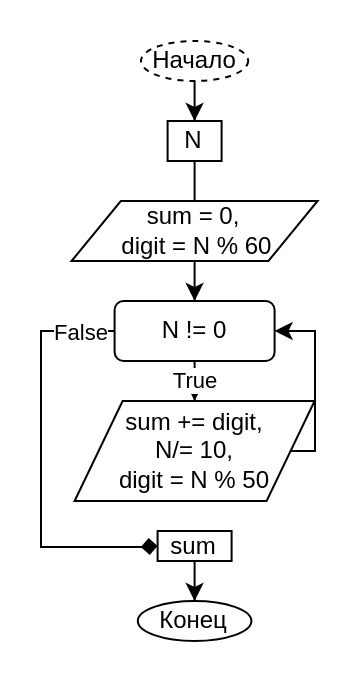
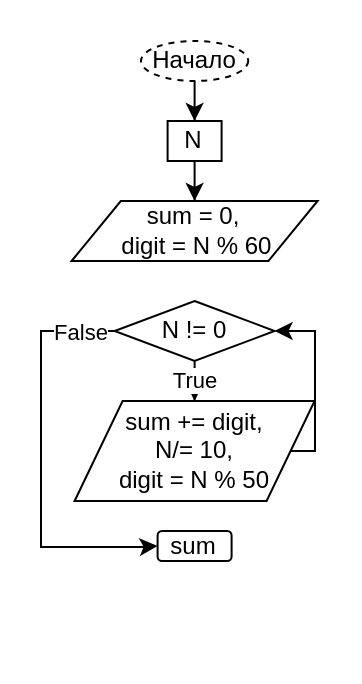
  <mxCell id="0" />
  <mxCell id="1" parent="0" />
  <mxCell id="2" style="edgeStyle=orthogonalEdgeStyle;rounded=0;orthogonalLoop=1;jettySize=auto;html=1;entryX=0.5;entryY=0;entryDx=0;entryDy=0;" edge="1" parent="1" source="3" target="6"><mxGeometry relative="1" as="geometry" /></mxCell>
  <mxCell id="3" value="Начало" style="ellipse;whiteSpace=wrap;html=1;dashed=1;" vertex="1" parent="1"><mxGeometry x="70" y="20" width="53.6" height="20" as="geometry" /></mxCell>
- <mxCell id="4" value="Конец" style="ellipse;whiteSpace=wrap;html=1;" vertex="1" parent="1"><mxGeometry x="68.4" y="300" width="56.8" height="20" as="geometry" /></mxCell>
- <mxCell id="5" style="edgeStyle=orthogonalEdgeStyle;rounded=0;orthogonalLoop=1;jettySize=auto;html=1;entryX=0.5;entryY=0;entryDx=0;entryDy=0;endArrow=none;" edge="1" parent="1" source="6" target="8"><mxGeometry relative="1" as="geometry" /></mxCell>
+ <mxCell id="5" style="edgeStyle=orthogonalEdgeStyle;rounded=0;orthogonalLoop=1;jettySize=auto;html=1;entryX=0.5;entryY=0;entryDx=0;entryDy=0;" edge="1" parent="1" source="6" target="8"><mxGeometry relative="1" as="geometry" /></mxCell>
  <mxCell id="6" value="N" style="rounded=0;whiteSpace=wrap;html=1;" vertex="1" parent="1"><mxGeometry x="83.3" y="60" width="27" height="20" as="geometry" /></mxCell>
- <mxCell id="7" style="edgeStyle=orthogonalEdgeStyle;rounded=0;orthogonalLoop=1;jettySize=auto;html=1;entryX=0.5;entryY=0;entryDx=0;entryDy=0;" edge="1" parent="1" source="8" target="12"><mxGeometry relative="1" as="geometry" /></mxCell>
  <mxCell id="8" value="sum = 0,&lt;br&gt;&amp;nbsp;digit = N % 60" style="shape=parallelogram;perimeter=parallelogramPerimeter;whiteSpace=wrap;html=1;" vertex="1" parent="1"><mxGeometry x="35.3" y="100" width="123" height="30" as="geometry" /></mxCell>
  <mxCell id="9" value="True" style="edgeStyle=orthogonalEdgeStyle;rounded=0;orthogonalLoop=1;jettySize=auto;html=1;entryX=0.5;entryY=0;entryDx=0;entryDy=0;" edge="1" parent="1" source="12" target="14"><mxGeometry relative="1" as="geometry" /></mxCell>
- <mxCell id="10" style="edgeStyle=orthogonalEdgeStyle;rounded=0;orthogonalLoop=1;jettySize=auto;html=1;entryX=0;entryY=0.5;entryDx=0;entryDy=0;endArrow=diamond;" edge="1" parent="1" source="12" target="16"><mxGeometry relative="1" as="geometry"><mxPoint x="20" y="290" as="targetPoint" /><Array as="points"><mxPoint x="20" y="165" /><mxPoint x="20" y="273" /><mxPoint x="70" y="273" /></Array></mxGeometry></mxCell>
+ <mxCell id="10" style="edgeStyle=orthogonalEdgeStyle;rounded=0;orthogonalLoop=1;jettySize=auto;html=1;entryX=0;entryY=0.5;entryDx=0;entryDy=0;" edge="1" parent="1" source="12" target="16"><mxGeometry relative="1" as="geometry"><mxPoint x="20" y="290" as="targetPoint" /><Array as="points"><mxPoint x="20" y="165" /><mxPoint x="20" y="273" /><mxPoint x="70" y="273" /></Array></mxGeometry></mxCell>
  <mxCell id="11" value="False" style="edgeLabel;html=1;align=center;verticalAlign=middle;resizable=0;points=[];" vertex="1" connectable="0" parent="10"><mxGeometry x="-0.835" relative="1" as="geometry"><mxPoint as="offset" /></mxGeometry></mxCell>
- <mxCell id="12" value="N != 0" style="whiteSpace=wrap;html=1;rounded=1;" vertex="1" parent="1"><mxGeometry x="56.8" y="150" width="80" height="30" as="geometry" /></mxCell>
+ <mxCell id="12" value="N != 0" style="rhombus;whiteSpace=wrap;html=1;" vertex="1" parent="1"><mxGeometry x="56.8" y="150" width="80" height="30" as="geometry" /></mxCell>
  <mxCell id="13" style="edgeStyle=orthogonalEdgeStyle;rounded=0;orthogonalLoop=1;jettySize=auto;html=1;entryX=1;entryY=0.5;entryDx=0;entryDy=0;" edge="1" parent="1" source="14" target="12"><mxGeometry relative="1" as="geometry"><Array as="points"><mxPoint x="157" y="225" /><mxPoint x="157" y="165" /></Array></mxGeometry></mxCell>
  <mxCell id="14" value="sum += digit,&lt;br&gt;N/= 10,&lt;br&gt;digit = N % 50" style="shape=parallelogram;perimeter=parallelogramPerimeter;whiteSpace=wrap;html=1;" vertex="1" parent="1"><mxGeometry x="36.8" y="200" width="120" height="50" as="geometry" /></mxCell>
- <mxCell id="15" style="edgeStyle=orthogonalEdgeStyle;rounded=0;orthogonalLoop=1;jettySize=auto;html=1;entryX=0.5;entryY=0;entryDx=0;entryDy=0;" edge="1" parent="1" source="16" target="4"><mxGeometry relative="1" as="geometry" /></mxCell>
- <mxCell id="16" value="sum" style="rounded=0;whiteSpace=wrap;html=1;" vertex="1" parent="1"><mxGeometry x="78.3" y="265" width="37" height="15" as="geometry" /></mxCell>
+ <mxCell id="16" value="sum" style="whiteSpace=wrap;html=1;rounded=1;" vertex="1" parent="1"><mxGeometry x="78.3" y="265" width="37" height="15" as="geometry" /></mxCell>
